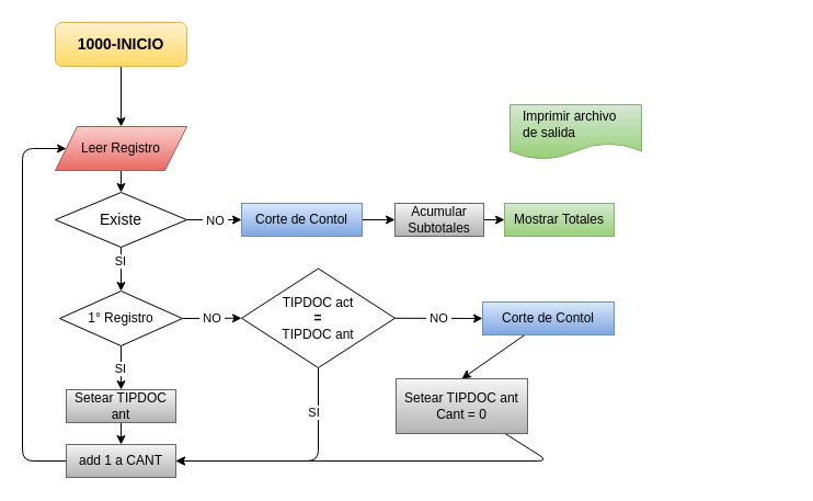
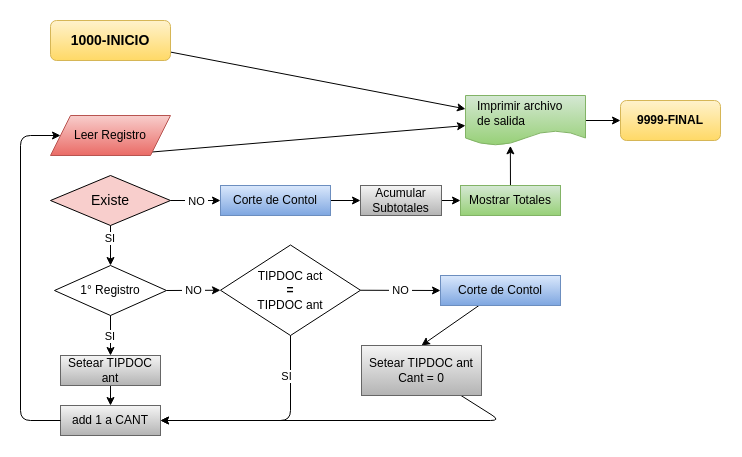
  <mxCell id="0" />
  <mxCell id="1" parent="0" />
- <mxCell id="2" value="" style="edgeStyle=none;html=1;entryX=0.5;entryY=0;entryDx=0;entryDy=0;" parent="1" source="3" target="18" edge="1"><mxGeometry relative="1" as="geometry"><mxPoint x="110" y="115" as="targetPoint" /></mxGeometry></mxCell>
+ <mxCell id="2" value="" style="edgeStyle=none;html=1;" parent="1" source="3" target="37" edge="1"><mxGeometry relative="1" as="geometry"><mxPoint x="110" y="115" as="targetPoint" /></mxGeometry></mxCell>
  <mxCell id="3" value="1000-INICIO" style="rounded=1;whiteSpace=wrap;html=1;fillColor=#fff2cc;strokeColor=#d6b656;fontStyle=1;fontSize=14;gradientColor=#ffd966;" parent="1" vertex="1"><mxGeometry x="50" y="20" width="120" height="40" as="geometry" /></mxCell>
- <mxCell id="4" value="" style="edgeStyle=none;html=1;exitX=0.5;exitY=1;exitDx=0;exitDy=0;" parent="1" source="18" target="5" edge="1"><mxGeometry relative="1" as="geometry"><mxPoint x="110" y="155" as="sourcePoint" /></mxGeometry></mxCell>
- <mxCell id="5" value="Existe" style="rhombus;whiteSpace=wrap;html=1;fontSize=14;rounded=0;fontStyle=0;" parent="1" vertex="1"><mxGeometry x="50" y="175" width="120" height="50" as="geometry" /></mxCell>
+ <mxCell id="4" value="" style="edgeStyle=none;html=1;exitX=0.5;exitY=1;exitDx=0;exitDy=0;" parent="1" source="18" target="37" edge="1"><mxGeometry relative="1" as="geometry"><mxPoint x="110" y="155" as="sourcePoint" /></mxGeometry></mxCell>
+ <mxCell id="5" value="Existe" style="rhombus;whiteSpace=wrap;html=1;fontSize=14;rounded=0;fontStyle=0;fillColor=#f8cecc;" parent="1" vertex="1"><mxGeometry x="50" y="175" width="120" height="50" as="geometry" /></mxCell>
  <mxCell id="6" value="" style="endArrow=classic;html=1;exitX=0.5;exitY=1;exitDx=0;exitDy=0;" parent="1" source="5" target="19" edge="1"><mxGeometry relative="1" as="geometry"><mxPoint x="109.5" y="265" as="sourcePoint" /><mxPoint x="110" y="285" as="targetPoint" /></mxGeometry></mxCell>
  <mxCell id="7" value="SI&amp;nbsp;" style="edgeLabel;resizable=0;html=1;;align=center;verticalAlign=middle;" parent="6" connectable="0" vertex="1"><mxGeometry relative="1" as="geometry"><mxPoint y="-8" as="offset" /></mxGeometry></mxCell>
  <mxCell id="8" value="TIPDOC act&lt;div&gt;&amp;nbsp;&lt;span style=&quot;background-color: transparent;&quot;&gt;&lt;b&gt;=&amp;nbsp;&lt;/b&gt;&lt;/span&gt;&lt;div&gt;TIPDOC ant&lt;/div&gt;&lt;/div&gt;" style="rhombus;whiteSpace=wrap;html=1;" parent="1" vertex="1"><mxGeometry x="220" y="244.5" width="140" height="90.5" as="geometry" /></mxCell>
  <mxCell id="9" style="edgeStyle=none;html=1;entryX=0.5;entryY=0;entryDx=0;entryDy=0;" edge="1" parent="1" source="10" target="31"><mxGeometry relative="1" as="geometry" /></mxCell>
  <mxCell id="10" value="Corte de Contol" style="rounded=0;whiteSpace=wrap;html=1;fillColor=#dae8fc;strokeColor=#6c8ebf;gradientColor=#7ea6e0;" parent="1" vertex="1"><mxGeometry x="440" y="275" width="120" height="30" as="geometry" /></mxCell>
  <mxCell id="11" value="" style="endArrow=classic;html=1;exitX=1;exitY=0.5;exitDx=0;exitDy=0;entryX=0;entryY=0.5;entryDx=0;entryDy=0;" parent="1" source="8" target="10" edge="1"><mxGeometry relative="1" as="geometry"><mxPoint x="150" y="325" as="sourcePoint" /><mxPoint x="250" y="325" as="targetPoint" /></mxGeometry></mxCell>
  <mxCell id="12" value="&amp;nbsp;NO&amp;nbsp;" style="edgeLabel;resizable=0;html=1;;align=center;verticalAlign=middle;" parent="11" connectable="0" vertex="1"><mxGeometry relative="1" as="geometry" /></mxCell>
  <mxCell id="13" value="" style="endArrow=classic;html=1;exitX=0.5;exitY=1;exitDx=0;exitDy=0;entryX=1;entryY=0.5;entryDx=0;entryDy=0;" parent="1" source="8" target="28" edge="1"><mxGeometry relative="1" as="geometry"><mxPoint x="150" y="375" as="sourcePoint" /><mxPoint x="290" y="435" as="targetPoint" /><Array as="points"><mxPoint x="290" y="420" /></Array></mxGeometry></mxCell>
  <mxCell id="14" value="SI" style="edgeLabel;resizable=0;html=1;;align=center;verticalAlign=middle;" parent="13" connectable="0" vertex="1"><mxGeometry relative="1" as="geometry"><mxPoint x="18" y="-45" as="offset" /></mxGeometry></mxCell>
+ <mxCell id="15" value="9999-FINAL" style="rounded=1;whiteSpace=wrap;html=1;fillColor=#fff2cc;strokeColor=#d6b656;fontStyle=1;gradientColor=#ffd966;" parent="1" vertex="1"><mxGeometry x="620" y="100" width="100" height="40" as="geometry" /></mxCell>
  <mxCell id="16" value="" style="endArrow=classic;html=1;entryX=0;entryY=0.5;entryDx=0;entryDy=0;exitX=1;exitY=0.5;exitDx=0;exitDy=0;" parent="1" source="5" target="25" edge="1"><mxGeometry relative="1" as="geometry"><mxPoint x="180" y="185" as="sourcePoint" /><mxPoint x="280" y="185" as="targetPoint" /></mxGeometry></mxCell>
  <mxCell id="17" value="&amp;nbsp;NO&amp;nbsp;" style="edgeLabel;resizable=0;html=1;;align=center;verticalAlign=middle;" parent="16" connectable="0" vertex="1"><mxGeometry relative="1" as="geometry" /></mxCell>
  <mxCell id="18" value="Leer Registro" style="shape=parallelogram;perimeter=parallelogramPerimeter;whiteSpace=wrap;html=1;fixedSize=1;fillColor=#f8cecc;gradientColor=#ea6b66;strokeColor=#b85450;" parent="1" vertex="1"><mxGeometry x="50" y="115" width="120" height="40" as="geometry" /></mxCell>
  <mxCell id="19" value="1° Registro" style="rhombus;whiteSpace=wrap;html=1;" parent="1" vertex="1"><mxGeometry x="54" y="265" width="112" height="50" as="geometry" /></mxCell>
  <mxCell id="20" value="" style="endArrow=classic;html=1;exitX=0.5;exitY=1;exitDx=0;exitDy=0;entryX=0.5;entryY=0;entryDx=0;entryDy=0;" parent="1" source="19" target="27" edge="1"><mxGeometry relative="1" as="geometry"><mxPoint x="230" y="295" as="sourcePoint" /><mxPoint x="110" y="365" as="targetPoint" /></mxGeometry></mxCell>
  <mxCell id="21" value="SI&amp;nbsp;" style="edgeLabel;resizable=0;html=1;;align=center;verticalAlign=middle;" parent="20" connectable="0" vertex="1"><mxGeometry relative="1" as="geometry"><mxPoint as="offset" /></mxGeometry></mxCell>
  <mxCell id="22" value="" style="endArrow=classic;html=1;exitX=1;exitY=0.5;exitDx=0;exitDy=0;entryX=0;entryY=0.5;entryDx=0;entryDy=0;" parent="1" source="19" target="8" edge="1"><mxGeometry relative="1" as="geometry"><mxPoint x="170" y="274.5" as="sourcePoint" /><mxPoint x="250" y="274.5" as="targetPoint" /></mxGeometry></mxCell>
  <mxCell id="23" value="&amp;nbsp;NO&amp;nbsp;" style="edgeLabel;resizable=0;html=1;;align=center;verticalAlign=middle;" parent="22" connectable="0" vertex="1"><mxGeometry relative="1" as="geometry" /></mxCell>
  <mxCell id="24" style="edgeStyle=none;html=1;entryX=0;entryY=0.5;entryDx=0;entryDy=0;" parent="1" source="25" target="35" edge="1"><mxGeometry relative="1" as="geometry" /></mxCell>
  <mxCell id="25" value="Corte de Contol" style="rounded=0;whiteSpace=wrap;html=1;fillColor=#dae8fc;strokeColor=#6c8ebf;gradientColor=#7ea6e0;" parent="1" vertex="1"><mxGeometry x="220" y="185" width="110" height="30" as="geometry" /></mxCell>
  <mxCell id="26" style="edgeStyle=none;html=1;entryX=0.5;entryY=0;entryDx=0;entryDy=0;" parent="1" source="27" target="28" edge="1"><mxGeometry relative="1" as="geometry" /></mxCell>
  <mxCell id="27" value="Setear TIPDOC ant" style="rounded=0;whiteSpace=wrap;html=1;fillColor=#f5f5f5;strokeColor=#666666;gradientColor=#b3b3b3;" parent="1" vertex="1"><mxGeometry x="60" y="355" width="100" height="30" as="geometry" /></mxCell>
  <mxCell id="28" value="&lt;div&gt;add 1 a CANT&lt;/div&gt;" style="rounded=0;whiteSpace=wrap;html=1;fillColor=#f5f5f5;strokeColor=#666666;gradientColor=#b3b3b3;" parent="1" vertex="1"><mxGeometry x="60" y="405" width="100" height="30" as="geometry" /></mxCell>
  <mxCell id="29" style="edgeStyle=none;html=1;exitX=0;exitY=0.5;exitDx=0;exitDy=0;entryX=0;entryY=0.5;entryDx=0;entryDy=0;" parent="1" source="28" target="18" edge="1"><mxGeometry relative="1" as="geometry"><mxPoint x="34" y="132.5" as="targetPoint" /><mxPoint x="56" y="470" as="sourcePoint" /><Array as="points"><mxPoint x="20" y="420" /><mxPoint x="20" y="135" /></Array></mxGeometry></mxCell>
  <mxCell id="30" style="edgeStyle=none;html=1;entryX=1;entryY=0.5;entryDx=0;entryDy=0;" parent="1" source="31" target="28" edge="1"><mxGeometry relative="1" as="geometry"><Array as="points"><mxPoint x="500" y="420" /></Array></mxGeometry></mxCell>
  <mxCell id="31" value="&lt;span style=&quot;color: rgb(0, 0, 0);&quot;&gt;Setear TIPDOC ant&lt;/span&gt;&lt;br&gt;&lt;div&gt;Cant = 0&lt;/div&gt;" style="rounded=0;whiteSpace=wrap;html=1;fillColor=#f5f5f5;strokeColor=#666666;gradientColor=#b3b3b3;" parent="1" vertex="1"><mxGeometry x="361" y="345" width="120" height="50" as="geometry" /></mxCell>
+ <mxCell id="32" style="edgeStyle=none;html=1;entryX=0.374;entryY=1.007;entryDx=0;entryDy=0;entryPerimeter=0;" edge="1" parent="1" source="33" target="37"><mxGeometry relative="1" as="geometry"><mxPoint x="517" y="145" as="targetPoint" /></mxGeometry></mxCell>
  <mxCell id="33" value="Mostrar Totales" style="rounded=0;whiteSpace=wrap;html=1;fillColor=#d5e8d4;gradientColor=#97d077;strokeColor=#82b366;" parent="1" vertex="1"><mxGeometry x="460" y="185" width="100" height="30" as="geometry" /></mxCell>
  <mxCell id="34" style="edgeStyle=none;html=1;entryX=0;entryY=0.5;entryDx=0;entryDy=0;" parent="1" source="35" target="33" edge="1"><mxGeometry relative="1" as="geometry" /></mxCell>
  <mxCell id="35" value="Acumular&lt;div&gt;Subtotales&lt;/div&gt;" style="rounded=0;whiteSpace=wrap;html=1;fillColor=#f5f5f5;strokeColor=#666666;gradientColor=#b3b3b3;" parent="1" vertex="1"><mxGeometry x="360" y="185" width="81" height="30" as="geometry" /></mxCell>
+ <mxCell id="36" style="edgeStyle=none;html=1;entryX=0;entryY=0.5;entryDx=0;entryDy=0;" edge="1" parent="1" source="37" target="15"><mxGeometry relative="1" as="geometry" /></mxCell>
  <mxCell id="37" value="Imprimir archivo&lt;div&gt;de salida&lt;/div&gt;" style="shape=document;whiteSpace=wrap;html=1;boundedLbl=1;align=left;spacingLeft=10;fillColor=#d5e8d4;gradientColor=#97d077;strokeColor=#82b366;" vertex="1" parent="1"><mxGeometry x="465" y="95" width="120" height="50" as="geometry" /></mxCell>
